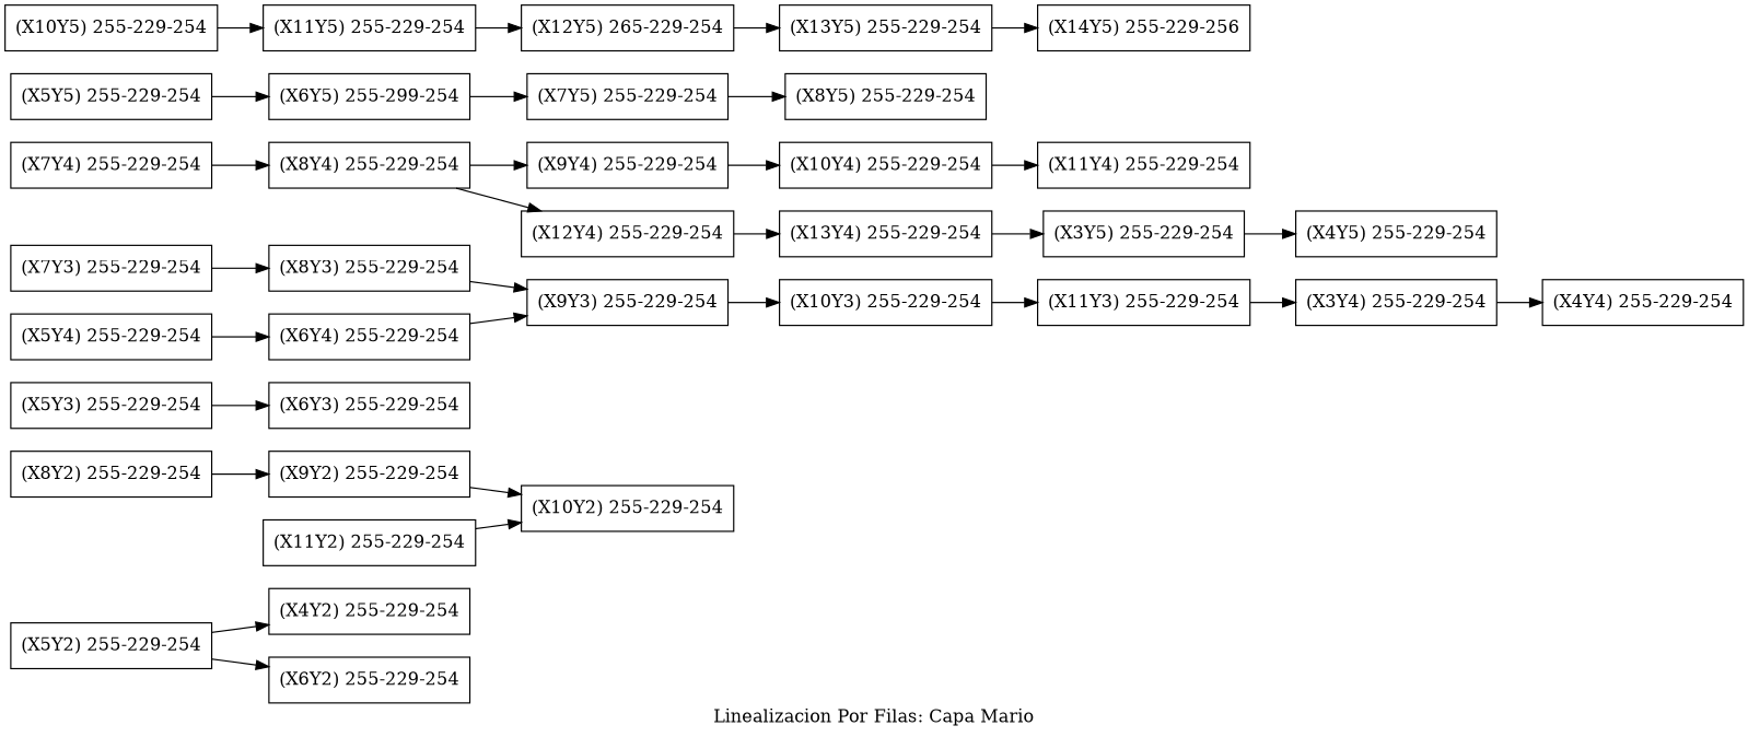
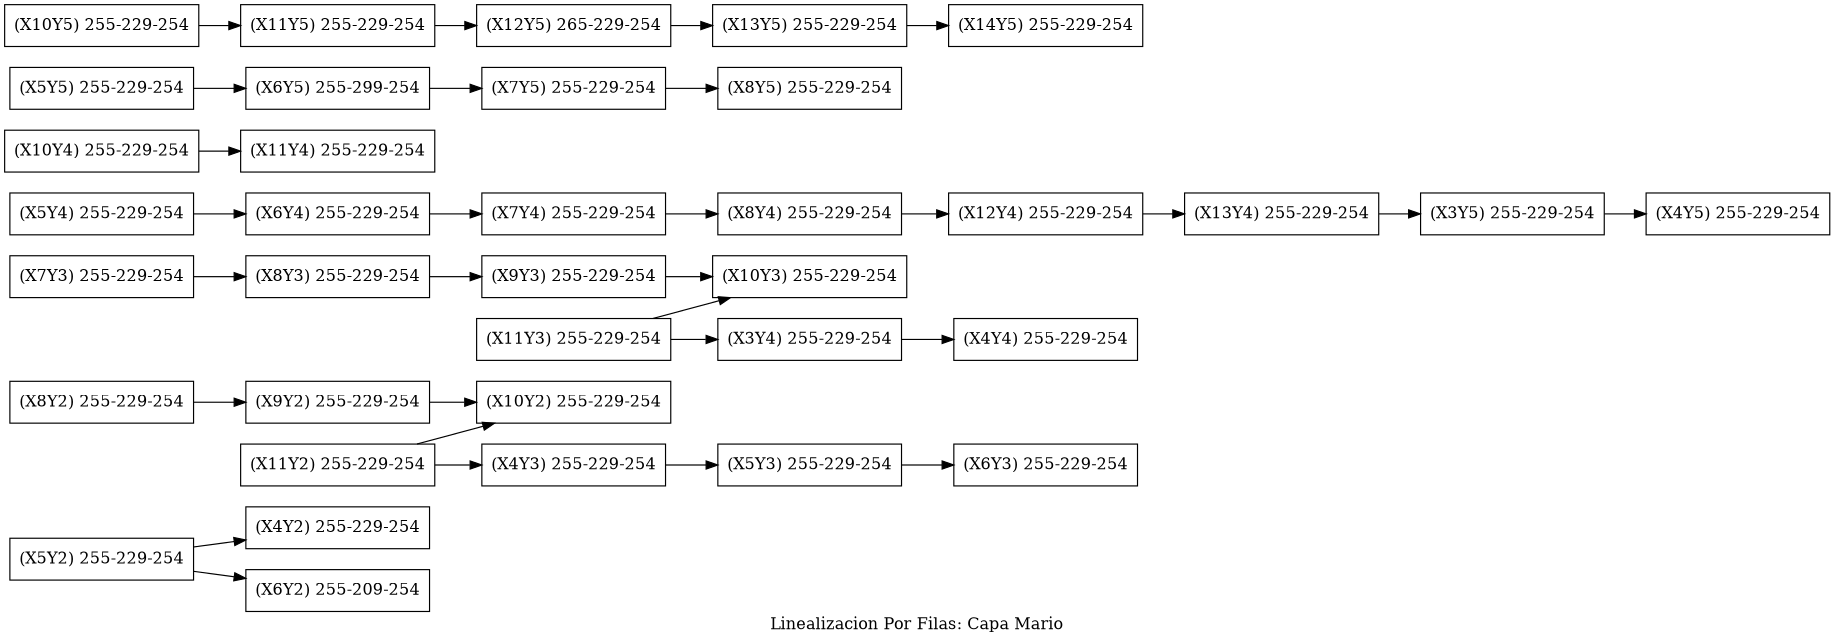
  digraph {
    compound=true
    label="Linealizacion Por Filas: Capa Mario"
    rankdir=LR
    node [shape=rectangle]
    n1 [label="(X4Y2) 255-229-254"]
    n2 [label="(X5Y2) 255-229-254"]
-   n3 [label="(X6Y2) 255-229-254"]
+   n3 [label="(X6Y2) 255-209-254"]
    n4 [label="(X8Y2) 255-229-254"]
    n5 [label="(X9Y2) 255-229-254"]
    n6 [label="(X10Y2) 255-229-254"]
    n7 [label="(X11Y2) 255-229-254"]
+   n8 [label="(X4Y3) 255-229-254"]
    n9 [label="(X5Y3) 255-229-254"]
    n10 [label="(X6Y3) 255-229-254"]
    n11 [label="(X7Y3) 255-229-254"]
    n12 [label="(X8Y3) 255-229-254"]
    n13 [label="(X9Y3) 255-229-254"]
    n14 [label="(X10Y3) 255-229-254"]
    n15 [label="(X11Y3) 255-229-254"]
    n16 [label="(X3Y4) 255-229-254"]
    n17 [label="(X4Y4) 255-229-254"]
    n18 [label="(X5Y4) 255-229-254"]
    n19 [label="(X6Y4) 255-229-254"]
    n20 [label="(X7Y4) 255-229-254"]
    n21 [label="(X8Y4) 255-229-254"]
-   n22 [label="(X9Y4) 255-229-254"]
    n23 [label="(X12Y4) 255-229-254"]
    n24 [label="(X10Y4) 255-229-254"]
    n25 [label="(X11Y4) 255-229-254"]
    n26 [label="(X13Y4) 255-229-254"]
    n27 [label="(X3Y5) 255-229-254"]
    n28 [label="(X4Y5) 255-229-254"]
    n29 [label="(X5Y5) 255-229-254"]
    n30 [label="(X6Y5) 255-299-254"]
    n31 [label="(X7Y5) 255-229-254"]
    n32 [label="(X8Y5) 255-229-254"]
    n33 [label="(X10Y5) 255-229-254"]
    n34 [label="(X11Y5) 255-229-254"]
    n35 [label="(X12Y5) 265-229-254"]
    n36 [label="(X13Y5) 255-229-254"]
-   n37 [label="(X14Y5) 255-229-256"]
+   n37 [label="(X14Y5) 255-229-254"]
    n2 -> n1
    n2 -> n3
    n4 -> n5
    n5 -> n6
    n7 -> n6
+   n7 -> n8
+   n8 -> n9
    n9 -> n10
    n11 -> n12
    n12 -> n13
    n13 -> n14
-   n14 -> n15
+   n15 -> n14
    n15 -> n16
    n16 -> n17
    n18 -> n19
-   n19 -> n13
+   n19 -> n20
    n20 -> n21
-   n21 -> n22
    n21 -> n23
-   n22 -> n24
    n23 -> n26
    n24 -> n25
    n26 -> n27
    n27 -> n28
    n29 -> n30
    n30 -> n31
    n31 -> n32
    n33 -> n34
    n34 -> n35
    n35 -> n36
    n36 -> n37
  }
